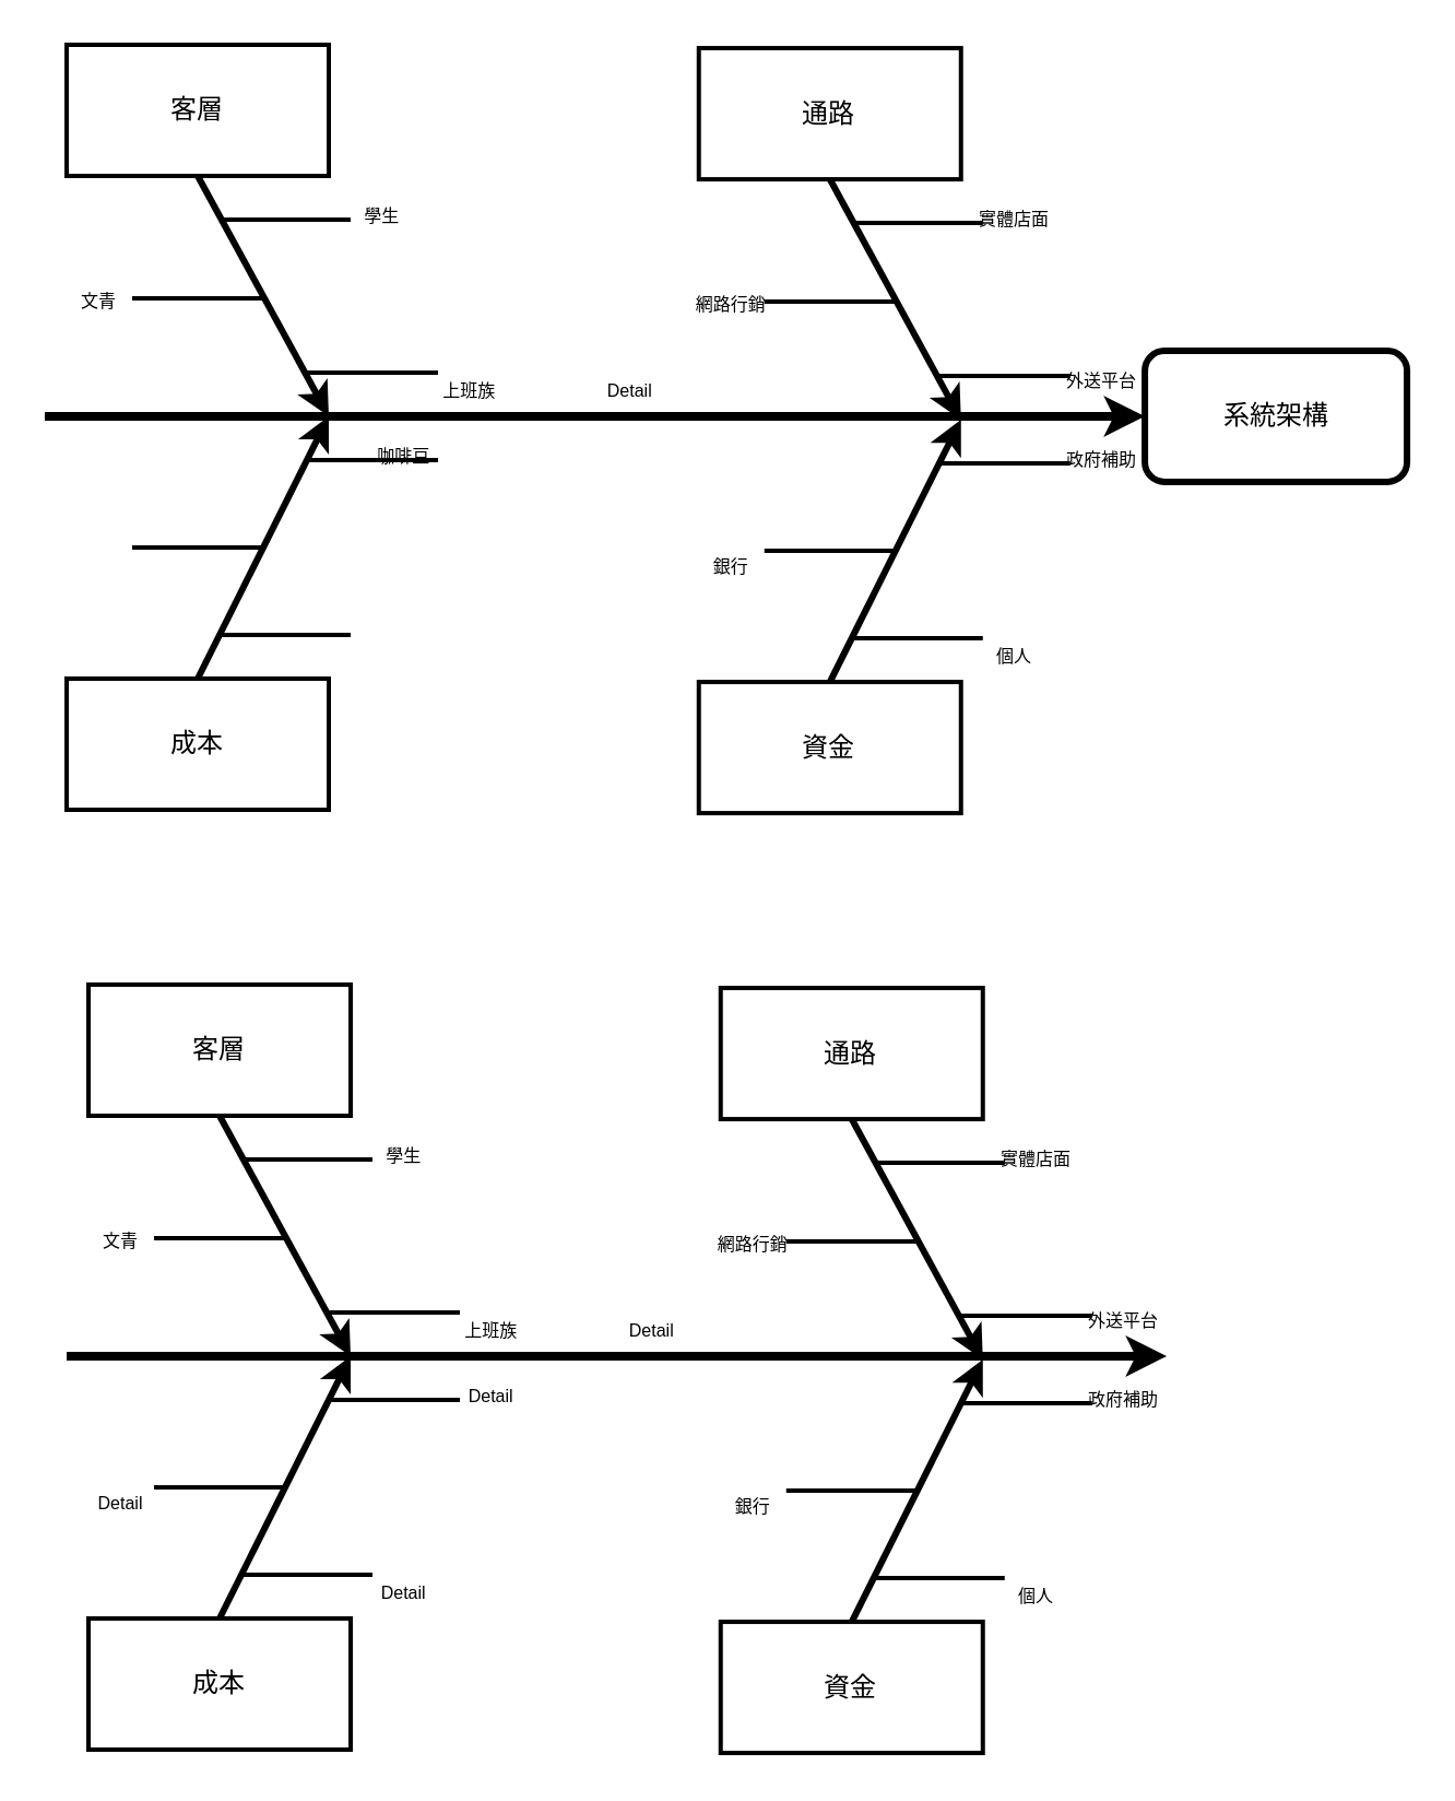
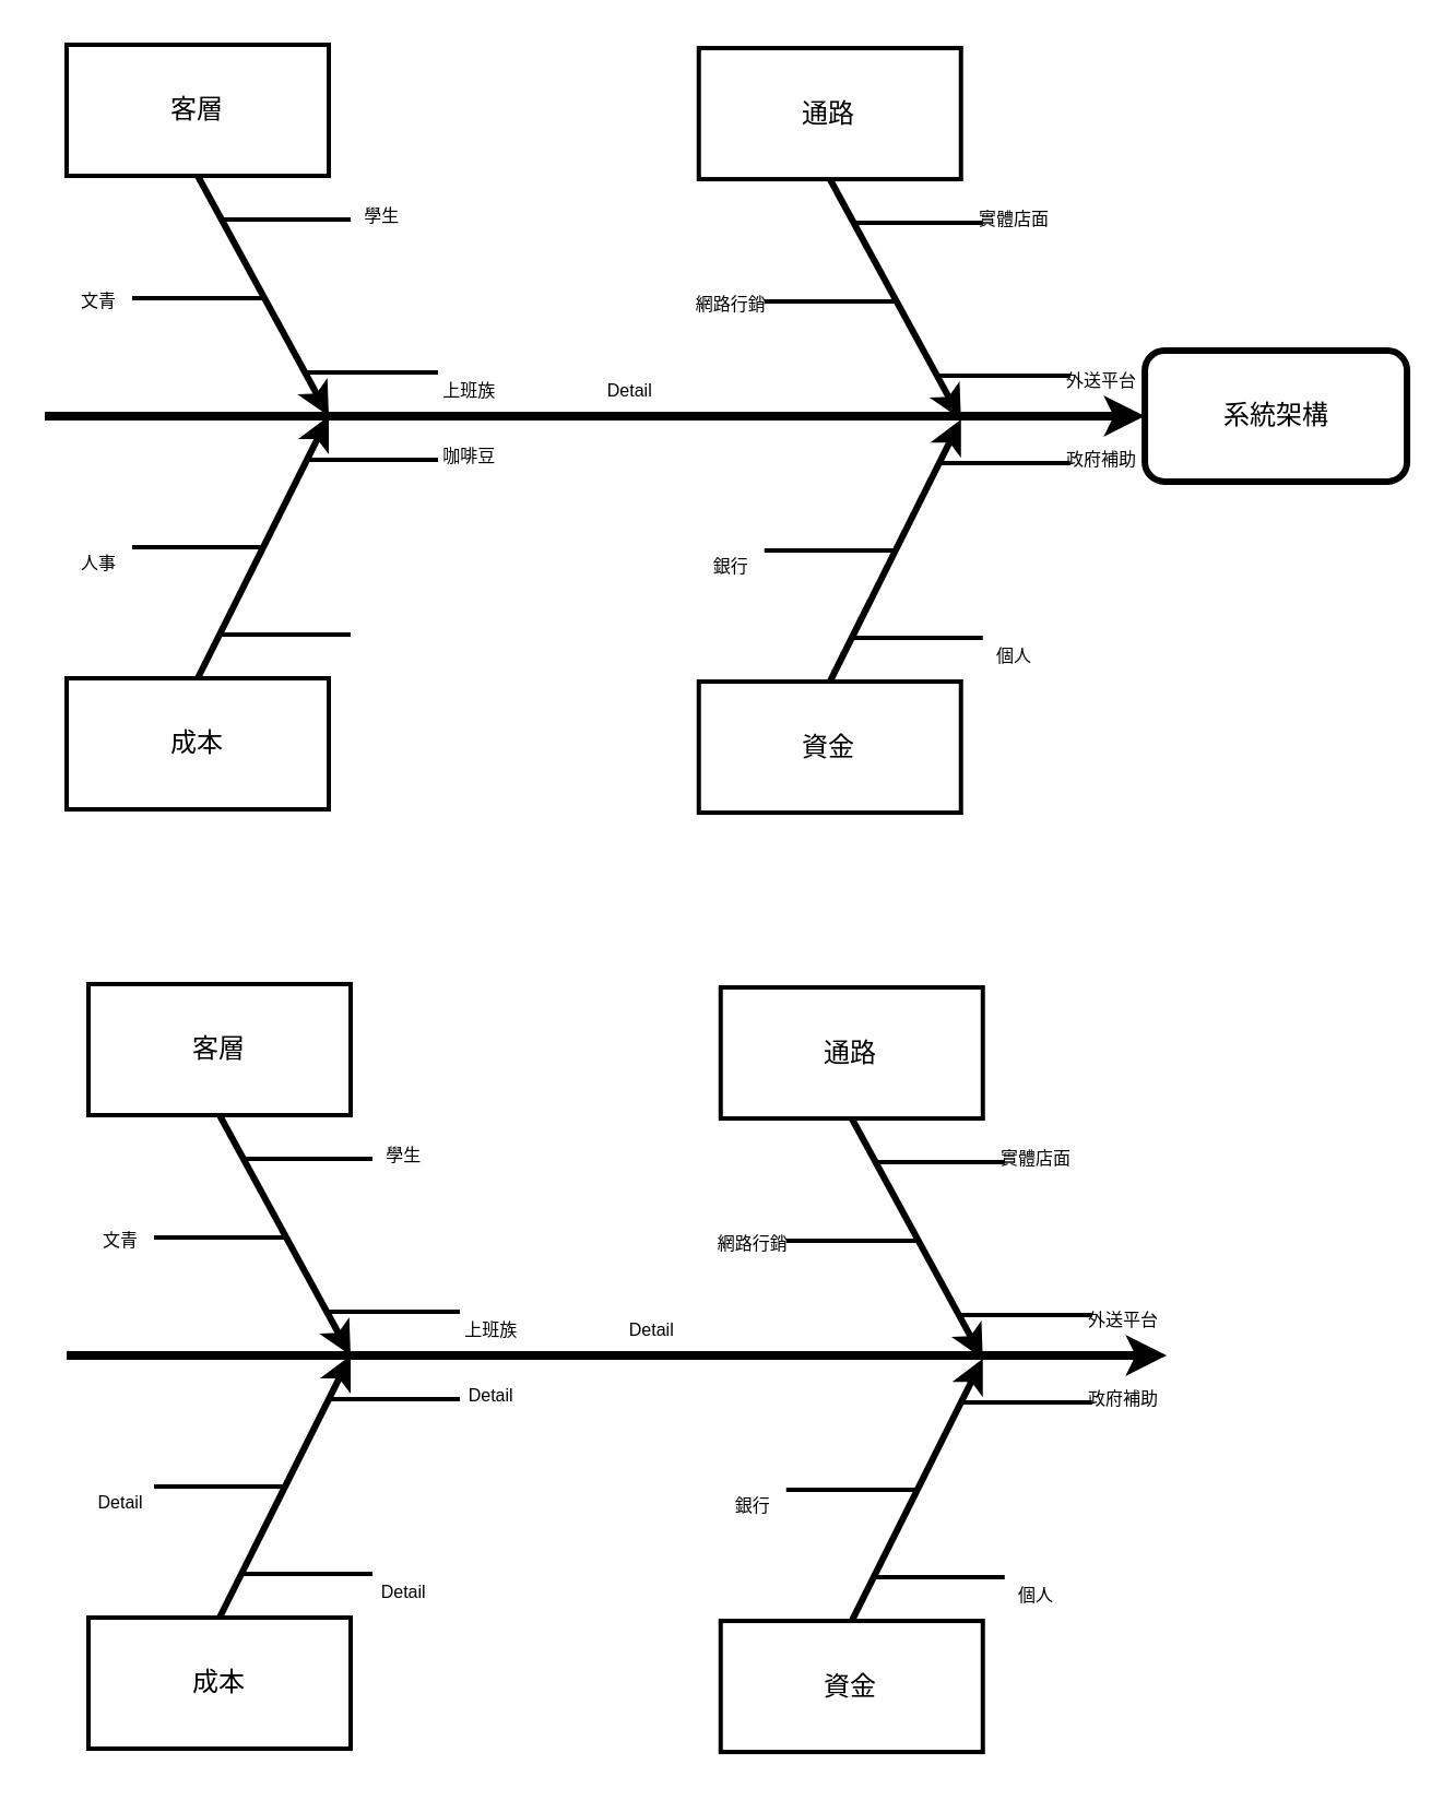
  <mxCell id="0" />
  <mxCell id="1" parent="0" />
  <mxCell id="2" value="客層" style="whiteSpace=wrap;strokeWidth=2" vertex="1" parent="1"><mxGeometry x="40" y="450" width="120" height="60" as="geometry" /></mxCell>
  <mxCell id="3" value="成本" style="whiteSpace=wrap;strokeWidth=2" vertex="1" parent="1"><mxGeometry x="40" y="740" width="120" height="60" as="geometry" /></mxCell>
  <mxCell id="4" value="" style="edgeStyle=none;strokeWidth=4;rounded=0;" edge="1" parent="1"><mxGeometry width="100" height="100" relative="1" as="geometry"><mxPoint x="30" y="620" as="sourcePoint" /><mxPoint x="533.542" y="620" as="targetPoint" /></mxGeometry></mxCell>
  <mxCell id="5" value="" style="edgeStyle=none;exitX=0.5;exitY=1;strokeWidth=3;rounded=0;" edge="1" parent="1" source="2"><mxGeometry width="100" height="100" relative="1" as="geometry"><mxPoint x="100" y="530" as="sourcePoint" /><mxPoint x="160" y="620" as="targetPoint" /></mxGeometry></mxCell>
  <mxCell id="6" value="" style="edgeStyle=none;exitX=0.5;exitY=0;strokeWidth=3;rounded=0;" edge="1" parent="1"><mxGeometry width="100" height="100" relative="1" as="geometry"><mxPoint x="100" y="740" as="sourcePoint" /><mxPoint x="160" y="620" as="targetPoint" /></mxGeometry></mxCell>
  <mxCell id="7" value="" style="edgeStyle=none;endArrow=none;strokeWidth=2;rounded=0;" edge="1" parent="1"><mxGeometry width="100" height="100" relative="1" as="geometry"><mxPoint x="70" y="566" as="sourcePoint" /><mxPoint x="130" y="566" as="targetPoint" /></mxGeometry></mxCell>
  <mxCell id="8" value="" style="edgeStyle=none;endArrow=none;strokeWidth=2;rounded=0;" edge="1" parent="1"><mxGeometry width="100" height="100" relative="1" as="geometry"><mxPoint x="110" y="530" as="sourcePoint" /><mxPoint x="170" y="530" as="targetPoint" /></mxGeometry></mxCell>
  <mxCell id="9" value="" style="edgeStyle=none;endArrow=none;strokeWidth=2;rounded=0;" edge="1" parent="1"><mxGeometry width="100" height="100" relative="1" as="geometry"><mxPoint x="150" y="600" as="sourcePoint" /><mxPoint x="210" y="600" as="targetPoint" /></mxGeometry></mxCell>
  <mxCell id="10" value="" style="edgeStyle=none;endArrow=none;strokeWidth=2;rounded=0;" edge="1" parent="1"><mxGeometry width="100" height="100" relative="1" as="geometry"><mxPoint x="70" y="680" as="sourcePoint" /><mxPoint x="130" y="680" as="targetPoint" /></mxGeometry></mxCell>
  <mxCell id="11" value="" style="edgeStyle=none;endArrow=none;strokeWidth=2;rounded=0;" edge="1" parent="1"><mxGeometry width="100" height="100" relative="1" as="geometry"><mxPoint x="150" y="640" as="sourcePoint" /><mxPoint x="210" y="640" as="targetPoint" /></mxGeometry></mxCell>
  <mxCell id="12" value="" style="edgeStyle=none;endArrow=none;strokeWidth=2;rounded=0;" edge="1" parent="1"><mxGeometry width="100" height="100" relative="1" as="geometry"><mxPoint x="110" y="720" as="sourcePoint" /><mxPoint x="170" y="720" as="targetPoint" /></mxGeometry></mxCell>
  <mxCell id="13" value="文青" style="text;spacingTop=-5;fontSize=8;align=center;verticalAlign=middle;points=[]" vertex="1" parent="1"><mxGeometry x="40" y="560" width="30" height="20.0" as="geometry" /></mxCell>
  <mxCell id="14" value="Detail" style="text;spacingTop=-5;fontSize=8;align=center;verticalAlign=middle;points=[]" vertex="1" parent="1"><mxGeometry x="40" y="680" width="30" height="20.0" as="geometry" /></mxCell>
  <mxCell id="15" value="學生" style="text;spacingTop=-5;fontSize=8;align=center;verticalAlign=middle;points=[]" vertex="1" parent="1"><mxGeometry x="169.583" y="520.972" width="30" height="20.0" as="geometry" /></mxCell>
  <mxCell id="16" value="上班族" style="text;spacingTop=-5;fontSize=8;align=center;verticalAlign=middle;points=[]" vertex="1" parent="1"><mxGeometry x="209.583" y="600.972" width="30" height="20.0" as="geometry" /></mxCell>
  <mxCell id="17" value="Detail" style="text;spacingTop=-5;fontSize=8;align=center;verticalAlign=middle;points=[]" vertex="1" parent="1"><mxGeometry x="209.583" y="630.972" width="30" height="20.0" as="geometry" /></mxCell>
  <mxCell id="18" value="Detail" style="text;spacingTop=-5;fontSize=8;align=center;verticalAlign=middle;points=[]" vertex="1" parent="1"><mxGeometry x="169.583" y="720.972" width="30" height="20.0" as="geometry" /></mxCell>
  <mxCell id="19" value="Detail" style="text;spacingTop=-5;fontSize=8;align=center;verticalAlign=middle;points=[]" vertex="1" parent="1"><mxGeometry x="283.125" y="600.972" width="30" height="20.0" as="geometry" /></mxCell>
  <mxCell id="20" value="通路" style="whiteSpace=wrap;strokeWidth=2" vertex="1" parent="1"><mxGeometry x="329.375" y="451.528" width="120" height="60" as="geometry" /></mxCell>
  <mxCell id="21" value="資金" style="whiteSpace=wrap;strokeWidth=2" vertex="1" parent="1"><mxGeometry x="329.375" y="741.528" width="120" height="60" as="geometry" /></mxCell>
  <mxCell id="22" value="" style="edgeStyle=none;exitX=0.5;exitY=1;strokeWidth=3;rounded=0;" edge="1" parent="1" source="20"><mxGeometry width="100" height="100" relative="1" as="geometry"><mxPoint x="389.375" y="531.528" as="sourcePoint" /><mxPoint x="449.375" y="621.528" as="targetPoint" /></mxGeometry></mxCell>
  <mxCell id="23" value="" style="edgeStyle=none;exitX=0.5;exitY=0;strokeWidth=3;rounded=0;" edge="1" parent="1"><mxGeometry width="100" height="100" relative="1" as="geometry"><mxPoint x="389.375" y="741.528" as="sourcePoint" /><mxPoint x="449.375" y="621.528" as="targetPoint" /></mxGeometry></mxCell>
  <mxCell id="24" value="" style="edgeStyle=none;endArrow=none;strokeWidth=2;rounded=0;" edge="1" parent="1"><mxGeometry width="100" height="100" relative="1" as="geometry"><mxPoint x="359.375" y="567.528" as="sourcePoint" /><mxPoint x="419.375" y="567.528" as="targetPoint" /></mxGeometry></mxCell>
  <mxCell id="25" value="" style="edgeStyle=none;endArrow=none;strokeWidth=2;rounded=0;" edge="1" parent="1"><mxGeometry width="100" height="100" relative="1" as="geometry"><mxPoint x="399.375" y="531.528" as="sourcePoint" /><mxPoint x="459.375" y="531.528" as="targetPoint" /></mxGeometry></mxCell>
  <mxCell id="26" value="" style="edgeStyle=none;endArrow=none;strokeWidth=2;rounded=0;" edge="1" parent="1"><mxGeometry width="100" height="100" relative="1" as="geometry"><mxPoint x="439.375" y="601.528" as="sourcePoint" /><mxPoint x="499.375" y="601.528" as="targetPoint" /></mxGeometry></mxCell>
  <mxCell id="27" value="" style="edgeStyle=none;endArrow=none;strokeWidth=2;rounded=0;" edge="1" parent="1"><mxGeometry width="100" height="100" relative="1" as="geometry"><mxPoint x="359.375" y="681.528" as="sourcePoint" /><mxPoint x="419.375" y="681.528" as="targetPoint" /></mxGeometry></mxCell>
  <mxCell id="28" value="" style="edgeStyle=none;endArrow=none;strokeWidth=2;rounded=0;" edge="1" parent="1"><mxGeometry width="100" height="100" relative="1" as="geometry"><mxPoint x="439.375" y="641.528" as="sourcePoint" /><mxPoint x="499.375" y="641.528" as="targetPoint" /></mxGeometry></mxCell>
  <mxCell id="29" value="" style="edgeStyle=none;endArrow=none;strokeWidth=2;rounded=0;" edge="1" parent="1"><mxGeometry width="100" height="100" relative="1" as="geometry"><mxPoint x="399.375" y="721.528" as="sourcePoint" /><mxPoint x="459.375" y="721.528" as="targetPoint" /></mxGeometry></mxCell>
  <mxCell id="30" value="網路行銷" style="text;spacingTop=-5;fontSize=8;align=center;verticalAlign=middle;points=[]" vertex="1" parent="1"><mxGeometry x="329.375" y="561.528" width="30" height="20.0" as="geometry" /></mxCell>
  <mxCell id="31" value="銀行" style="text;spacingTop=-5;fontSize=8;align=center;verticalAlign=middle;points=[]" vertex="1" parent="1"><mxGeometry x="329.375" y="681.528" width="30" height="20.0" as="geometry" /></mxCell>
  <mxCell id="32" value="實體店面" style="text;spacingTop=-5;fontSize=8;align=center;verticalAlign=middle;points=[]" vertex="1" parent="1"><mxGeometry x="458.958" y="522.5" width="30" height="20.0" as="geometry" /></mxCell>
  <mxCell id="33" value="外送平台" style="text;spacingTop=-5;fontSize=8;align=center;verticalAlign=middle;points=[]" vertex="1" parent="1"><mxGeometry x="498.958" y="596.528" width="30" height="20.0" as="geometry" /></mxCell>
  <mxCell id="34" value="政府補助" style="text;spacingTop=-5;fontSize=8;align=center;verticalAlign=middle;points=[]" vertex="1" parent="1"><mxGeometry x="498.958" y="632.5" width="30" height="20.0" as="geometry" /></mxCell>
  <mxCell id="35" value="個人" style="text;spacingTop=-5;fontSize=8;align=center;verticalAlign=middle;points=[]" vertex="1" parent="1"><mxGeometry x="458.958" y="722.5" width="30" height="20.0" as="geometry" /></mxCell>
  <mxCell id="36" value="" style="group;movable=0;resizable=0;rotatable=0;deletable=0;editable=0;locked=1;connectable=0;" vertex="1" connectable="0" parent="1"><mxGeometry x="20" y="20" width="623.542" height="351.528" as="geometry" /></mxCell>
  <mxCell id="37" value="客層" style="whiteSpace=wrap;strokeWidth=2" vertex="1" parent="36"><mxGeometry x="10" width="120" height="60" as="geometry" /></mxCell>
  <mxCell id="38" value="成本" style="whiteSpace=wrap;strokeWidth=2" vertex="1" parent="36"><mxGeometry x="10" y="290" width="120" height="60" as="geometry" /></mxCell>
  <mxCell id="39" value="系統架構" style="whiteSpace=wrap;strokeWidth=3;movable=0;resizable=0;rotatable=0;deletable=0;editable=0;locked=1;connectable=0;rounded=1;" vertex="1" parent="36"><mxGeometry x="503.542" y="140" width="120" height="60" as="geometry" /></mxCell>
  <mxCell id="40" value="" style="edgeStyle=none;strokeWidth=4;rounded=0;" edge="1" parent="36" target="39"><mxGeometry width="100" height="100" relative="1" as="geometry"><mxPoint y="170.0" as="sourcePoint" /><mxPoint x="63.542" y="120" as="targetPoint" /></mxGeometry></mxCell>
  <mxCell id="41" value="" style="edgeStyle=none;exitX=0.5;exitY=1;strokeWidth=3;rounded=0;" edge="1" parent="36" source="37"><mxGeometry width="100" height="100" relative="1" as="geometry"><mxPoint x="70" y="80" as="sourcePoint" /><mxPoint x="130" y="170" as="targetPoint" /></mxGeometry></mxCell>
  <mxCell id="42" value="" style="edgeStyle=none;exitX=0.5;exitY=0;strokeWidth=3;rounded=0;" edge="1" parent="36"><mxGeometry width="100" height="100" relative="1" as="geometry"><mxPoint x="70" y="290" as="sourcePoint" /><mxPoint x="130" y="170" as="targetPoint" /></mxGeometry></mxCell>
  <mxCell id="43" value="" style="edgeStyle=none;endArrow=none;strokeWidth=2;rounded=0;" edge="1" parent="36"><mxGeometry width="100" height="100" relative="1" as="geometry"><mxPoint x="40" y="116" as="sourcePoint" /><mxPoint x="100" y="116" as="targetPoint" /></mxGeometry></mxCell>
  <mxCell id="44" value="" style="edgeStyle=none;endArrow=none;strokeWidth=2;rounded=0;" edge="1" parent="36"><mxGeometry width="100" height="100" relative="1" as="geometry"><mxPoint x="80" y="80" as="sourcePoint" /><mxPoint x="140" y="80" as="targetPoint" /></mxGeometry></mxCell>
  <mxCell id="45" value="" style="edgeStyle=none;endArrow=none;strokeWidth=2;rounded=0;" edge="1" parent="36"><mxGeometry width="100" height="100" relative="1" as="geometry"><mxPoint x="120" y="150" as="sourcePoint" /><mxPoint x="180" y="150" as="targetPoint" /></mxGeometry></mxCell>
  <mxCell id="46" value="" style="edgeStyle=none;endArrow=none;strokeWidth=2;rounded=0;" edge="1" parent="36"><mxGeometry width="100" height="100" relative="1" as="geometry"><mxPoint x="40" y="230" as="sourcePoint" /><mxPoint x="100" y="230" as="targetPoint" /></mxGeometry></mxCell>
  <mxCell id="47" value="" style="edgeStyle=none;endArrow=none;strokeWidth=2;rounded=0;" edge="1" parent="36"><mxGeometry width="100" height="100" relative="1" as="geometry"><mxPoint x="120" y="190" as="sourcePoint" /><mxPoint x="180" y="190" as="targetPoint" /></mxGeometry></mxCell>
  <mxCell id="48" value="" style="edgeStyle=none;endArrow=none;strokeWidth=2;rounded=0;" edge="1" parent="36"><mxGeometry width="100" height="100" relative="1" as="geometry"><mxPoint x="80" y="270" as="sourcePoint" /><mxPoint x="140" y="270" as="targetPoint" /></mxGeometry></mxCell>
  <mxCell id="49" value="文青" style="text;spacingTop=-5;fontSize=8;align=center;verticalAlign=middle;points=[]" vertex="1" parent="36"><mxGeometry x="10.0" y="110.0" width="30" height="20.0" as="geometry" /></mxCell>
+ <mxCell id="50" value="人事" style="text;spacingTop=-5;fontSize=8;align=center;verticalAlign=middle;points=[]" vertex="1" parent="36"><mxGeometry x="10.0" y="230.0" width="30" height="20.0" as="geometry" /></mxCell>
  <mxCell id="51" value="學生" style="text;spacingTop=-5;fontSize=8;align=center;verticalAlign=middle;points=[]" vertex="1" parent="36"><mxGeometry x="139.583" y="70.972" width="30" height="20.0" as="geometry" /></mxCell>
  <mxCell id="52" value="上班族" style="text;spacingTop=-5;fontSize=8;align=center;verticalAlign=middle;points=[]" vertex="1" parent="36"><mxGeometry x="179.583" y="150.972" width="30" height="20.0" as="geometry" /></mxCell>
- <mxCell id="53" value="咖啡豆" style="text;spacingTop=-5;fontSize=8;align=center;verticalAlign=middle;points=[]" vertex="1" parent="36"><mxGeometry x="149.583" y="180.972" width="30" height="20.0" as="geometry" /></mxCell>
+ <mxCell id="53" value="咖啡豆" style="text;spacingTop=-5;fontSize=8;align=center;verticalAlign=middle;points=[]" vertex="1" parent="36"><mxGeometry x="179.583" y="180.972" width="30" height="20.0" as="geometry" /></mxCell>
  <mxCell id="54" value="Detail" style="text;spacingTop=-5;fontSize=8;align=center;verticalAlign=middle;points=[]" vertex="1" parent="36"><mxGeometry x="253.125" y="150.972" width="30" height="20.0" as="geometry" /></mxCell>
  <mxCell id="55" value="通路" style="whiteSpace=wrap;strokeWidth=2" vertex="1" parent="36"><mxGeometry x="299.375" y="1.528" width="120" height="60" as="geometry" /></mxCell>
  <mxCell id="56" value="資金" style="whiteSpace=wrap;strokeWidth=2" vertex="1" parent="36"><mxGeometry x="299.375" y="291.528" width="120" height="60" as="geometry" /></mxCell>
  <mxCell id="57" value="" style="edgeStyle=none;exitX=0.5;exitY=1;strokeWidth=3;rounded=0;" edge="1" parent="36" source="55"><mxGeometry width="100" height="100" relative="1" as="geometry"><mxPoint x="359.375" y="81.528" as="sourcePoint" /><mxPoint x="419.375" y="171.528" as="targetPoint" /></mxGeometry></mxCell>
  <mxCell id="58" value="" style="edgeStyle=none;exitX=0.5;exitY=0;strokeWidth=3;rounded=0;" edge="1" parent="36"><mxGeometry width="100" height="100" relative="1" as="geometry"><mxPoint x="359.375" y="291.528" as="sourcePoint" /><mxPoint x="419.375" y="171.528" as="targetPoint" /></mxGeometry></mxCell>
  <mxCell id="59" value="" style="edgeStyle=none;endArrow=none;strokeWidth=2;rounded=0;" edge="1" parent="36"><mxGeometry width="100" height="100" relative="1" as="geometry"><mxPoint x="329.375" y="117.528" as="sourcePoint" /><mxPoint x="389.375" y="117.528" as="targetPoint" /></mxGeometry></mxCell>
  <mxCell id="60" value="" style="edgeStyle=none;endArrow=none;strokeWidth=2;rounded=0;" edge="1" parent="36"><mxGeometry width="100" height="100" relative="1" as="geometry"><mxPoint x="369.375" y="81.528" as="sourcePoint" /><mxPoint x="429.375" y="81.528" as="targetPoint" /></mxGeometry></mxCell>
  <mxCell id="61" value="" style="edgeStyle=none;endArrow=none;strokeWidth=2;rounded=0;" edge="1" parent="36"><mxGeometry width="100" height="100" relative="1" as="geometry"><mxPoint x="409.375" y="151.528" as="sourcePoint" /><mxPoint x="469.375" y="151.528" as="targetPoint" /></mxGeometry></mxCell>
  <mxCell id="62" value="" style="edgeStyle=none;endArrow=none;strokeWidth=2;rounded=0;" edge="1" parent="36"><mxGeometry width="100" height="100" relative="1" as="geometry"><mxPoint x="329.375" y="231.528" as="sourcePoint" /><mxPoint x="389.375" y="231.528" as="targetPoint" /></mxGeometry></mxCell>
  <mxCell id="63" value="" style="edgeStyle=none;endArrow=none;strokeWidth=2;rounded=0;" edge="1" parent="36"><mxGeometry width="100" height="100" relative="1" as="geometry"><mxPoint x="409.375" y="191.528" as="sourcePoint" /><mxPoint x="469.375" y="191.528" as="targetPoint" /></mxGeometry></mxCell>
  <mxCell id="64" value="" style="edgeStyle=none;endArrow=none;strokeWidth=2;rounded=0;" edge="1" parent="36"><mxGeometry width="100" height="100" relative="1" as="geometry"><mxPoint x="369.375" y="271.528" as="sourcePoint" /><mxPoint x="429.375" y="271.528" as="targetPoint" /></mxGeometry></mxCell>
  <mxCell id="65" value="網路行銷" style="text;spacingTop=-5;fontSize=8;align=center;verticalAlign=middle;points=[]" vertex="1" parent="36"><mxGeometry x="299.375" y="111.528" width="30" height="20.0" as="geometry" /></mxCell>
  <mxCell id="66" value="銀行" style="text;spacingTop=-5;fontSize=8;align=center;verticalAlign=middle;points=[]" vertex="1" parent="36"><mxGeometry x="299.375" y="231.528" width="30" height="20.0" as="geometry" /></mxCell>
  <mxCell id="67" value="實體店面" style="text;spacingTop=-5;fontSize=8;align=center;verticalAlign=middle;points=[]" vertex="1" parent="36"><mxGeometry x="428.958" y="72.5" width="30" height="20.0" as="geometry" /></mxCell>
  <mxCell id="68" value="外送平台" style="text;spacingTop=-5;fontSize=8;align=center;verticalAlign=middle;points=[]" vertex="1" parent="36"><mxGeometry x="468.958" y="146.528" width="30" height="20.0" as="geometry" /></mxCell>
  <mxCell id="69" value="政府補助" style="text;spacingTop=-5;fontSize=8;align=center;verticalAlign=middle;points=[]" vertex="1" parent="36"><mxGeometry x="468.958" y="182.5" width="30" height="20.0" as="geometry" /></mxCell>
  <mxCell id="70" value="個人" style="text;spacingTop=-5;fontSize=8;align=center;verticalAlign=middle;points=[]" vertex="1" parent="36"><mxGeometry x="428.958" y="272.5" width="30" height="20.0" as="geometry" /></mxCell>
